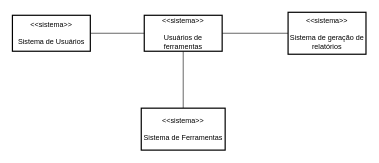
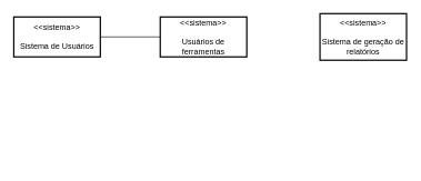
  <mxCell id="0" />
  <mxCell id="1" parent="0" />
- <mxCell id="2" style="edgeStyle=orthogonalEdgeStyle;rounded=0;orthogonalLoop=1;jettySize=auto;html=1;exitX=0.5;exitY=1;exitDx=0;exitDy=0;entryX=0.5;entryY=0;entryDx=0;entryDy=0;endArrow=none;endFill=0;" edge="1" parent="1" source="4" target="7"><mxGeometry relative="1" as="geometry" /></mxCell>
- <mxCell id="3" style="edgeStyle=orthogonalEdgeStyle;rounded=0;orthogonalLoop=1;jettySize=auto;html=1;exitX=1;exitY=0.5;exitDx=0;exitDy=0;entryX=0;entryY=0.5;entryDx=0;entryDy=0;endArrow=none;endFill=0;" edge="1" parent="1" source="4" target="8"><mxGeometry relative="1" as="geometry" /></mxCell>
  <mxCell id="4" value="&amp;lt;&amp;lt;sistema&amp;gt;&amp;gt;&lt;div&gt;&lt;br&gt;&lt;/div&gt;&lt;div&gt;Usuários de ferramentas&lt;/div&gt;" style="rounded=0;whiteSpace=wrap;html=1;strokeWidth=2;" vertex="1" parent="1"><mxGeometry x="240" y="25" width="130" height="60" as="geometry" /></mxCell>
  <mxCell id="5" style="edgeStyle=orthogonalEdgeStyle;rounded=0;orthogonalLoop=1;jettySize=auto;html=1;exitX=1;exitY=0.5;exitDx=0;exitDy=0;entryX=0;entryY=0.5;entryDx=0;entryDy=0;endArrow=none;endFill=0;" edge="1" parent="1" source="6" target="4"><mxGeometry relative="1" as="geometry" /></mxCell>
  <mxCell id="6" value="&amp;lt;&amp;lt;sistema&amp;gt;&amp;gt;&lt;div&gt;&lt;br&gt;&lt;/div&gt;&lt;div&gt;Sistema de Usuários&lt;/div&gt;" style="rounded=0;whiteSpace=wrap;html=1;strokeWidth=2;" vertex="1" parent="1"><mxGeometry x="20" y="25" width="130" height="60" as="geometry" /></mxCell>
- <mxCell id="7" value="&amp;lt;&amp;lt;sistema&amp;gt;&amp;gt;&lt;div&gt;&lt;br&gt;&lt;/div&gt;&lt;div&gt;Sistema de Ferramentas&lt;/div&gt;" style="rounded=0;whiteSpace=wrap;html=1;strokeWidth=2;" vertex="1" parent="1"><mxGeometry x="235" y="180" width="140" height="70" as="geometry" /></mxCell>
  <mxCell id="8" value="&amp;lt;&amp;lt;sistema&amp;gt;&amp;gt;&lt;div&gt;&lt;br&gt;&lt;/div&gt;&lt;div&gt;Sistema de geração de relatórios&lt;/div&gt;" style="rounded=0;whiteSpace=wrap;html=1;strokeWidth=2;" vertex="1" parent="1"><mxGeometry x="480" y="20" width="130" height="70" as="geometry" /></mxCell>
